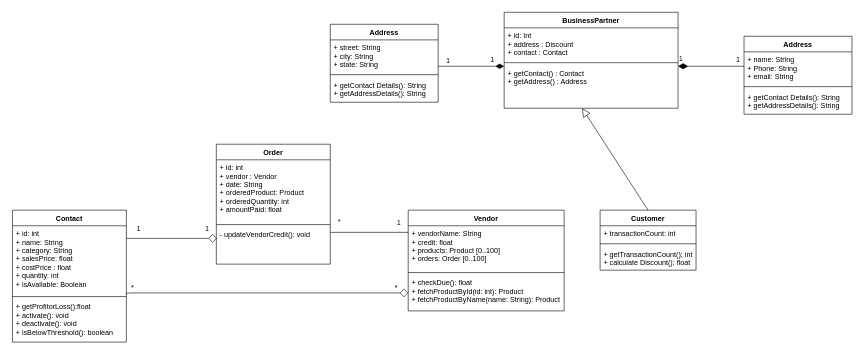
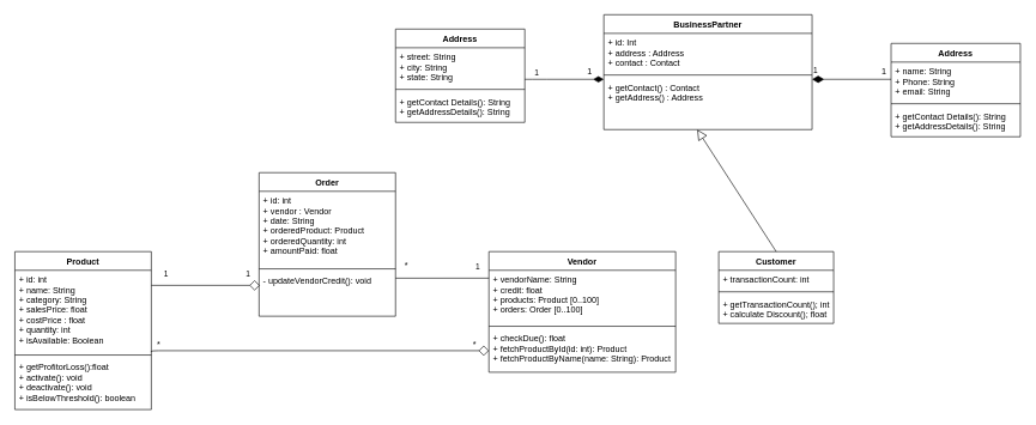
  <mxCell id="0" />
  <mxCell id="1" parent="0" />
- <mxCell id="2" value="Contact" style="swimlane;fontStyle=1;align=center;verticalAlign=top;childLayout=stackLayout;horizontal=1;startSize=26;horizontalStack=0;resizeParent=1;resizeParentMax=0;resizeLast=0;collapsible=1;marginBottom=0;" parent="1" vertex="1"><mxGeometry x="20" y="350" width="190" height="220" as="geometry" /></mxCell>
+ <mxCell id="2" value="Product" style="swimlane;fontStyle=1;align=center;verticalAlign=top;childLayout=stackLayout;horizontal=1;startSize=26;horizontalStack=0;resizeParent=1;resizeParentMax=0;resizeLast=0;collapsible=1;marginBottom=0;" parent="1" vertex="1"><mxGeometry x="20" y="350" width="190" height="220" as="geometry" /></mxCell>
  <mxCell id="3" value="+ id: int&#10;+ name: String&#10;+ category: String&#10;+ salesPrice: float&#10;+ costPrice : float&#10;+ quantity: int&#10;+ isAvailable: Boolean" style="text;strokeColor=none;fillColor=none;align=left;verticalAlign=top;spacingLeft=4;spacingRight=4;overflow=hidden;rotatable=0;points=[[0,0.5],[1,0.5]];portConstraint=eastwest;" parent="2" vertex="1"><mxGeometry y="26" width="190" height="114" as="geometry" /></mxCell>
  <mxCell id="4" value="" style="line;strokeWidth=1;fillColor=none;align=left;verticalAlign=middle;spacingTop=-1;spacingLeft=3;spacingRight=3;rotatable=0;labelPosition=right;points=[];portConstraint=eastwest;" parent="2" vertex="1"><mxGeometry y="140" width="190" height="8" as="geometry" /></mxCell>
  <mxCell id="5" value="+ getProfitorLoss():float&#10;+ activate(): void&#10;+ deactivate(): void&#10;+ isBelowThreshold(): boolean&#10;" style="text;strokeColor=none;fillColor=none;align=left;verticalAlign=top;spacingLeft=4;spacingRight=4;overflow=hidden;rotatable=0;points=[[0,0.5],[1,0.5]];portConstraint=eastwest;" parent="2" vertex="1"><mxGeometry y="148" width="190" height="72" as="geometry" /></mxCell>
  <mxCell id="6" value="Order" style="swimlane;fontStyle=1;align=center;verticalAlign=top;childLayout=stackLayout;horizontal=1;startSize=26;horizontalStack=0;resizeParent=1;resizeParentMax=0;resizeLast=0;collapsible=1;marginBottom=0;" parent="1" vertex="1"><mxGeometry x="360" y="240" width="190" height="200" as="geometry" /></mxCell>
  <mxCell id="7" value="+ id: int&#10;+ vendor : Vendor&#10;+ date: String&#10;+ orderedProduct: Product&#10;+ orderedQuantity: int&#10;+ amountPaid: float" style="text;strokeColor=none;fillColor=none;align=left;verticalAlign=top;spacingLeft=4;spacingRight=4;overflow=hidden;rotatable=0;points=[[0,0.5],[1,0.5]];portConstraint=eastwest;" parent="6" vertex="1"><mxGeometry y="26" width="190" height="104" as="geometry" /></mxCell>
  <mxCell id="8" value="" style="line;strokeWidth=1;fillColor=none;align=left;verticalAlign=middle;spacingTop=-1;spacingLeft=3;spacingRight=3;rotatable=0;labelPosition=right;points=[];portConstraint=eastwest;" parent="6" vertex="1"><mxGeometry y="130" width="190" height="8" as="geometry" /></mxCell>
  <mxCell id="9" value="- updateVendorCredit(): void" style="text;strokeColor=none;fillColor=none;align=left;verticalAlign=top;spacingLeft=4;spacingRight=4;overflow=hidden;rotatable=0;points=[[0,0.5],[1,0.5]];portConstraint=eastwest;" parent="6" vertex="1"><mxGeometry y="138" width="190" height="62" as="geometry" /></mxCell>
  <mxCell id="10" value="BusinessPartner" style="swimlane;fontStyle=1;align=center;verticalAlign=top;childLayout=stackLayout;horizontal=1;startSize=26;horizontalStack=0;resizeParent=1;resizeParentMax=0;resizeLast=0;collapsible=1;marginBottom=0;" parent="1" vertex="1"><mxGeometry x="840" y="20" width="290" height="160" as="geometry" /></mxCell>
- <mxCell id="11" value="+ id: Int&#10;+ address : Discount&#10;+ contact : Contact" style="text;strokeColor=none;fillColor=none;align=left;verticalAlign=top;spacingLeft=4;spacingRight=4;overflow=hidden;rotatable=0;points=[[0,0.5],[1,0.5]];portConstraint=eastwest;" parent="10" vertex="1"><mxGeometry y="26" width="290" height="54" as="geometry" /></mxCell>
+ <mxCell id="11" value="+ id: Int&#10;+ address : Address&#10;+ contact : Contact" style="text;strokeColor=none;fillColor=none;align=left;verticalAlign=top;spacingLeft=4;spacingRight=4;overflow=hidden;rotatable=0;points=[[0,0.5],[1,0.5]];portConstraint=eastwest;" parent="10" vertex="1"><mxGeometry y="26" width="290" height="54" as="geometry" /></mxCell>
  <mxCell id="12" value="" style="line;strokeWidth=1;fillColor=none;align=left;verticalAlign=middle;spacingTop=-1;spacingLeft=3;spacingRight=3;rotatable=0;labelPosition=right;points=[];portConstraint=eastwest;" parent="10" vertex="1"><mxGeometry y="80" width="290" height="8" as="geometry" /></mxCell>
  <mxCell id="13" value="+ getContact() : Contact&#10;+ getAddress() : Address" style="text;strokeColor=none;fillColor=none;align=left;verticalAlign=top;spacingLeft=4;spacingRight=4;overflow=hidden;rotatable=0;points=[[0,0.5],[1,0.5]];portConstraint=eastwest;" parent="10" vertex="1"><mxGeometry y="88" width="290" height="72" as="geometry" /></mxCell>
  <mxCell id="14" value="Vendor" style="swimlane;fontStyle=1;align=center;verticalAlign=top;childLayout=stackLayout;horizontal=1;startSize=26;horizontalStack=0;resizeParent=1;resizeParentMax=0;resizeLast=0;collapsible=1;marginBottom=0;" parent="1" vertex="1"><mxGeometry x="680" y="350" width="260" height="168" as="geometry" /></mxCell>
  <mxCell id="15" value="+ vendorName: String&#10;+ credit: float&#10;+ products: Product [0..100]&#10;+ orders: Order [0..100]" style="text;strokeColor=none;fillColor=none;align=left;verticalAlign=top;spacingLeft=4;spacingRight=4;overflow=hidden;rotatable=0;points=[[0,0.5],[1,0.5]];portConstraint=eastwest;" parent="14" vertex="1"><mxGeometry y="26" width="260" height="74" as="geometry" /></mxCell>
  <mxCell id="16" value="" style="line;strokeWidth=1;fillColor=none;align=left;verticalAlign=middle;spacingTop=-1;spacingLeft=3;spacingRight=3;rotatable=0;labelPosition=right;points=[];portConstraint=eastwest;" parent="14" vertex="1"><mxGeometry y="100" width="260" height="8" as="geometry" /></mxCell>
  <mxCell id="17" value="+ checkDue(): float&#10;+ fetchProductById(id: int): Product&#10;+ fetchProductByName(name: String): Product" style="text;strokeColor=none;fillColor=none;align=left;verticalAlign=top;spacingLeft=4;spacingRight=4;overflow=hidden;rotatable=0;points=[[0,0.5],[1,0.5]];portConstraint=eastwest;" parent="14" vertex="1"><mxGeometry y="108" width="260" height="60" as="geometry" /></mxCell>
  <mxCell id="18" value="Customer" style="swimlane;fontStyle=1;align=center;verticalAlign=top;childLayout=stackLayout;horizontal=1;startSize=26;horizontalStack=0;resizeParent=1;resizeParentMax=0;resizeLast=0;collapsible=1;marginBottom=0;" parent="1" vertex="1"><mxGeometry x="1000" y="350" width="160" height="100" as="geometry" /></mxCell>
  <mxCell id="19" value="+ transactionCount: int" style="text;strokeColor=none;fillColor=none;align=left;verticalAlign=top;spacingLeft=4;spacingRight=4;overflow=hidden;rotatable=0;points=[[0,0.5],[1,0.5]];portConstraint=eastwest;" parent="18" vertex="1"><mxGeometry y="26" width="160" height="26" as="geometry" /></mxCell>
  <mxCell id="20" value="" style="line;strokeWidth=1;fillColor=none;align=left;verticalAlign=middle;spacingTop=-1;spacingLeft=3;spacingRight=3;rotatable=0;labelPosition=right;points=[];portConstraint=eastwest;" parent="18" vertex="1"><mxGeometry y="52" width="160" height="8" as="geometry" /></mxCell>
  <mxCell id="21" value="+ getTransactionCount(); int&#10;+ calculate Discount(); float" style="text;strokeColor=none;fillColor=none;align=left;verticalAlign=top;spacingLeft=4;spacingRight=4;overflow=hidden;rotatable=0;points=[[0,0.5],[1,0.5]];portConstraint=eastwest;" parent="18" vertex="1"><mxGeometry y="60" width="160" height="40" as="geometry" /></mxCell>
  <mxCell id="22" value="Address" style="swimlane;fontStyle=1;align=center;verticalAlign=top;childLayout=stackLayout;horizontal=1;startSize=26;horizontalStack=0;resizeParent=1;resizeParentMax=0;resizeLast=0;collapsible=1;marginBottom=0;" vertex="1" parent="1"><mxGeometry x="550" y="40" width="180" height="130" as="geometry" /></mxCell>
  <mxCell id="23" value="+ street: String&#10;+ city: String&#10;+ state: String&#10;&#10;" style="text;strokeColor=none;fillColor=none;align=left;verticalAlign=top;spacingLeft=4;spacingRight=4;overflow=hidden;rotatable=0;points=[[0,0.5],[1,0.5]];portConstraint=eastwest;" vertex="1" parent="22"><mxGeometry y="26" width="180" height="54" as="geometry" /></mxCell>
  <mxCell id="24" value="" style="line;strokeWidth=1;fillColor=none;align=left;verticalAlign=middle;spacingTop=-1;spacingLeft=3;spacingRight=3;rotatable=0;labelPosition=right;points=[];portConstraint=eastwest;" vertex="1" parent="22"><mxGeometry y="80" width="180" height="8" as="geometry" /></mxCell>
  <mxCell id="25" value="+ getContact Details(): String&#10;+ getAddressDetails(): String" style="text;strokeColor=none;fillColor=none;align=left;verticalAlign=top;spacingLeft=4;spacingRight=4;overflow=hidden;rotatable=0;points=[[0,0.5],[1,0.5]];portConstraint=eastwest;" vertex="1" parent="22"><mxGeometry y="88" width="180" height="42" as="geometry" /></mxCell>
  <mxCell id="26" value="Address" style="swimlane;fontStyle=1;align=center;verticalAlign=top;childLayout=stackLayout;horizontal=1;startSize=26;horizontalStack=0;resizeParent=1;resizeParentMax=0;resizeLast=0;collapsible=1;marginBottom=0;" vertex="1" parent="1"><mxGeometry x="1240" y="60" width="180" height="130" as="geometry" /></mxCell>
  <mxCell id="27" value="+ name: String&#10;+ Phone: String&#10;+ email: String" style="text;strokeColor=none;fillColor=none;align=left;verticalAlign=top;spacingLeft=4;spacingRight=4;overflow=hidden;rotatable=0;points=[[0,0.5],[1,0.5]];portConstraint=eastwest;" vertex="1" parent="26"><mxGeometry y="26" width="180" height="54" as="geometry" /></mxCell>
  <mxCell id="28" value="" style="line;strokeWidth=1;fillColor=none;align=left;verticalAlign=middle;spacingTop=-1;spacingLeft=3;spacingRight=3;rotatable=0;labelPosition=right;points=[];portConstraint=eastwest;" vertex="1" parent="26"><mxGeometry y="80" width="180" height="8" as="geometry" /></mxCell>
  <mxCell id="29" value="+ getContact Details(): String&#10;+ getAddressDetails(): String" style="text;strokeColor=none;fillColor=none;align=left;verticalAlign=top;spacingLeft=4;spacingRight=4;overflow=hidden;rotatable=0;points=[[0,0.5],[1,0.5]];portConstraint=eastwest;" vertex="1" parent="26"><mxGeometry y="88" width="180" height="42" as="geometry" /></mxCell>
  <mxCell id="30" value="1" style="endArrow=none;html=1;endSize=12;startArrow=diamondThin;startSize=14;startFill=1;edgeStyle=orthogonalEdgeStyle;align=left;verticalAlign=bottom;endFill=0;" edge="1" parent="1"><mxGeometry x="-1" y="3" relative="1" as="geometry"><mxPoint x="1130" y="110" as="sourcePoint" /><mxPoint x="1240" y="110" as="targetPoint" /></mxGeometry></mxCell>
  <mxCell id="31" value="1" style="endArrow=diamondThin;html=1;endSize=12;startArrow=none;startSize=14;startFill=0;edgeStyle=orthogonalEdgeStyle;align=left;verticalAlign=bottom;endFill=1;" edge="1" parent="1" source="23"><mxGeometry x="-0.778" relative="1" as="geometry"><mxPoint x="750" y="110" as="sourcePoint" /><mxPoint x="840" y="110" as="targetPoint" /><Array as="points"><mxPoint x="750" y="110" /><mxPoint x="750" y="110" /></Array><mxPoint as="offset" /></mxGeometry></mxCell>
  <mxCell id="32" value="1" style="text;html=1;align=center;verticalAlign=middle;resizable=0;points=[];autosize=1;strokeColor=none;fillColor=none;" vertex="1" parent="1"><mxGeometry x="1220" y="90" width="20" height="20" as="geometry" /></mxCell>
  <mxCell id="33" value="" style="endArrow=block;endFill=0;endSize=12;html=1;exitX=0.5;exitY=0;exitDx=0;exitDy=0;" edge="1" parent="1" source="18"><mxGeometry width="160" relative="1" as="geometry"><mxPoint x="820" y="360" as="sourcePoint" /><mxPoint x="970" y="180" as="targetPoint" /></mxGeometry></mxCell>
  <mxCell id="34" value="1" style="endArrow=diamond;html=1;endSize=12;startArrow=none;startSize=14;startFill=0;edgeStyle=orthogonalEdgeStyle;align=left;verticalAlign=bottom;endFill=0;" edge="1" parent="1"><mxGeometry x="-0.785" y="7" relative="1" as="geometry"><mxPoint x="210" y="397" as="sourcePoint" /><mxPoint x="361" y="397" as="targetPoint" /><Array as="points"><mxPoint x="210" y="397" /></Array><mxPoint as="offset" /></mxGeometry></mxCell>
  <mxCell id="35" value="1" style="endArrow=diamond;html=1;endSize=12;startArrow=none;startSize=14;startFill=0;edgeStyle=orthogonalEdgeStyle;align=left;verticalAlign=bottom;endFill=0;" edge="1" parent="1" target="17"><mxGeometry x="-0.441" y="98" relative="1" as="geometry"><mxPoint x="210" y="490" as="sourcePoint" /><mxPoint x="670" y="490" as="targetPoint" /><Array as="points"><mxPoint x="210" y="488" /></Array><mxPoint as="offset" /></mxGeometry></mxCell>
  <mxCell id="36" value="1" style="endArrow=none;html=1;endSize=12;startArrow=none;startSize=14;startFill=0;edgeStyle=orthogonalEdgeStyle;align=left;verticalAlign=bottom;entryX=0.005;entryY=0.306;entryDx=0;entryDy=0;entryPerimeter=0;endFill=0;" edge="1" parent="1"><mxGeometry x="0.692" y="7" relative="1" as="geometry"><mxPoint x="550" y="387" as="sourcePoint" /><mxPoint x="680" y="386.972" as="targetPoint" /><Array as="points"><mxPoint x="550" y="387" /></Array><mxPoint as="offset" /></mxGeometry></mxCell>
  <mxCell id="37" value="1" style="text;html=1;align=center;verticalAlign=middle;resizable=0;points=[];autosize=1;strokeColor=none;fillColor=none;" vertex="1" parent="1"><mxGeometry x="810" y="90" width="20" height="20" as="geometry" /></mxCell>
  <mxCell id="38" value="*" style="text;html=1;align=center;verticalAlign=middle;resizable=0;points=[];autosize=1;strokeColor=none;fillColor=none;" vertex="1" parent="1"><mxGeometry x="555" y="360" width="20" height="20" as="geometry" /></mxCell>
  <mxCell id="39" value="*" style="text;html=1;align=center;verticalAlign=middle;resizable=0;points=[];autosize=1;strokeColor=none;fillColor=none;" vertex="1" parent="1"><mxGeometry x="210" y="470" width="20" height="20" as="geometry" /></mxCell>
  <mxCell id="40" value="*" style="text;html=1;align=center;verticalAlign=middle;resizable=0;points=[];autosize=1;strokeColor=none;fillColor=none;" vertex="1" parent="1"><mxGeometry x="650" y="470" width="20" height="20" as="geometry" /></mxCell>
